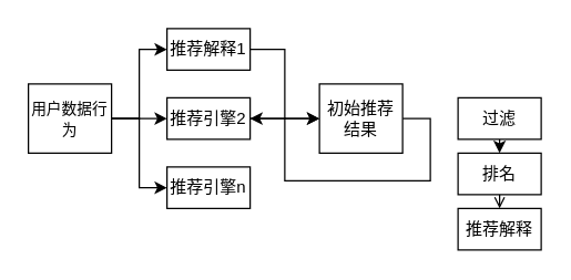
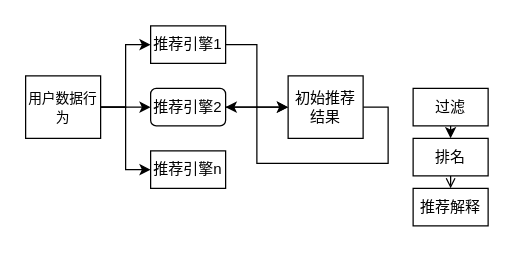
  <mxCell id="0" />
  <mxCell id="1" parent="0" />
  <mxCell id="2" style="edgeStyle=orthogonalEdgeStyle;rounded=0;orthogonalLoop=1;jettySize=auto;html=1;exitX=1;exitY=0.5;exitDx=0;exitDy=0;entryX=0;entryY=0.5;entryDx=0;entryDy=0;" edge="1" parent="1" source="5" target="10"><mxGeometry relative="1" as="geometry" /></mxCell>
  <mxCell id="3" style="edgeStyle=orthogonalEdgeStyle;rounded=0;orthogonalLoop=1;jettySize=auto;html=1;exitX=1;exitY=0.5;exitDx=0;exitDy=0;entryX=0;entryY=0.5;entryDx=0;entryDy=0;" edge="1" parent="1" source="5" target="7"><mxGeometry relative="1" as="geometry" /></mxCell>
  <mxCell id="4" style="edgeStyle=orthogonalEdgeStyle;rounded=0;orthogonalLoop=1;jettySize=auto;html=1;exitX=1;exitY=0.5;exitDx=0;exitDy=0;entryX=0;entryY=0.5;entryDx=0;entryDy=0;" edge="1" parent="1" source="5" target="8"><mxGeometry relative="1" as="geometry" /></mxCell>
  <mxCell id="5" value="&lt;font style=&quot;font-size: 11px&quot;&gt;用户数据行为&lt;/font&gt;" style="rounded=0;whiteSpace=wrap;html=1;" vertex="1" parent="1"><mxGeometry x="20" y="60" width="60" height="50" as="geometry" /></mxCell>
  <mxCell id="6" style="edgeStyle=orthogonalEdgeStyle;rounded=0;orthogonalLoop=1;jettySize=auto;html=1;exitX=1;exitY=0.5;exitDx=0;exitDy=0;entryX=0;entryY=0.5;entryDx=0;entryDy=0;" edge="1" parent="1" source="7" target="12"><mxGeometry relative="1" as="geometry" /></mxCell>
- <mxCell id="7" value="推荐解释1" style="rounded=0;whiteSpace=wrap;html=1;" vertex="1" parent="1"><mxGeometry x="120" y="20" width="60" height="30" as="geometry" /></mxCell>
+ <mxCell id="7" value="推荐引擎1" style="rounded=0;whiteSpace=wrap;html=1;" vertex="1" parent="1"><mxGeometry x="120" y="20" width="60" height="30" as="geometry" /></mxCell>
  <mxCell id="8" value="&lt;span style=&quot;white-space: normal&quot;&gt;推荐引擎n&lt;/span&gt;" style="rounded=0;whiteSpace=wrap;html=1;" vertex="1" parent="1"><mxGeometry x="120" y="120" width="60" height="30" as="geometry" /></mxCell>
  <mxCell id="9" style="edgeStyle=orthogonalEdgeStyle;rounded=0;orthogonalLoop=1;jettySize=auto;html=1;exitX=1;exitY=0.5;exitDx=0;exitDy=0;" edge="1" parent="1" source="10"><mxGeometry relative="1" as="geometry"><mxPoint x="230" y="85" as="targetPoint" /></mxGeometry></mxCell>
- <mxCell id="10" value="&lt;span style=&quot;white-space: normal&quot;&gt;推荐引擎2&lt;/span&gt;" style="rounded=0;whiteSpace=wrap;html=1;" vertex="1" parent="1"><mxGeometry x="120" y="70" width="60" height="30" as="geometry" /></mxCell>
+ <mxCell id="10" value="&lt;span style=&quot;white-space: normal&quot;&gt;推荐引擎2&lt;/span&gt;" style="whiteSpace=wrap;html=1;rounded=1;" vertex="1" parent="1"><mxGeometry x="120" y="70" width="60" height="30" as="geometry" /></mxCell>
  <mxCell id="11" style="edgeStyle=orthogonalEdgeStyle;rounded=0;orthogonalLoop=1;jettySize=auto;html=1;exitX=1;exitY=0.5;exitDx=0;exitDy=0;" edge="1" parent="1" source="12" target="10"><mxGeometry relative="1" as="geometry" /></mxCell>
  <mxCell id="12" value="初始推荐结果" style="rounded=0;whiteSpace=wrap;html=1;" vertex="1" parent="1"><mxGeometry x="230" y="60" width="60" height="50" as="geometry" /></mxCell>
  <mxCell id="13" style="edgeStyle=orthogonalEdgeStyle;rounded=0;orthogonalLoop=1;jettySize=auto;html=1;exitX=0.5;exitY=1;exitDx=0;exitDy=0;entryX=0.5;entryY=0;entryDx=0;entryDy=0;" edge="1" parent="1" source="14" target="16"><mxGeometry relative="1" as="geometry" /></mxCell>
  <mxCell id="14" value="过滤" style="rounded=0;whiteSpace=wrap;html=1;" vertex="1" parent="1"><mxGeometry x="330" y="70" width="60" height="30" as="geometry" /></mxCell>
  <mxCell id="15" style="edgeStyle=orthogonalEdgeStyle;rounded=0;orthogonalLoop=1;jettySize=auto;html=1;exitX=0.5;exitY=1;exitDx=0;exitDy=0;entryX=0.5;entryY=0;entryDx=0;entryDy=0;endArrow=open;" edge="1" parent="1" source="16" target="17"><mxGeometry relative="1" as="geometry" /></mxCell>
  <mxCell id="16" value="排名" style="rounded=0;whiteSpace=wrap;html=1;" vertex="1" parent="1"><mxGeometry x="330" y="110" width="60" height="30" as="geometry" /></mxCell>
  <mxCell id="17" value="推荐解释" style="rounded=0;whiteSpace=wrap;html=1;" vertex="1" parent="1"><mxGeometry x="330" y="150" width="60" height="30" as="geometry" /></mxCell>
